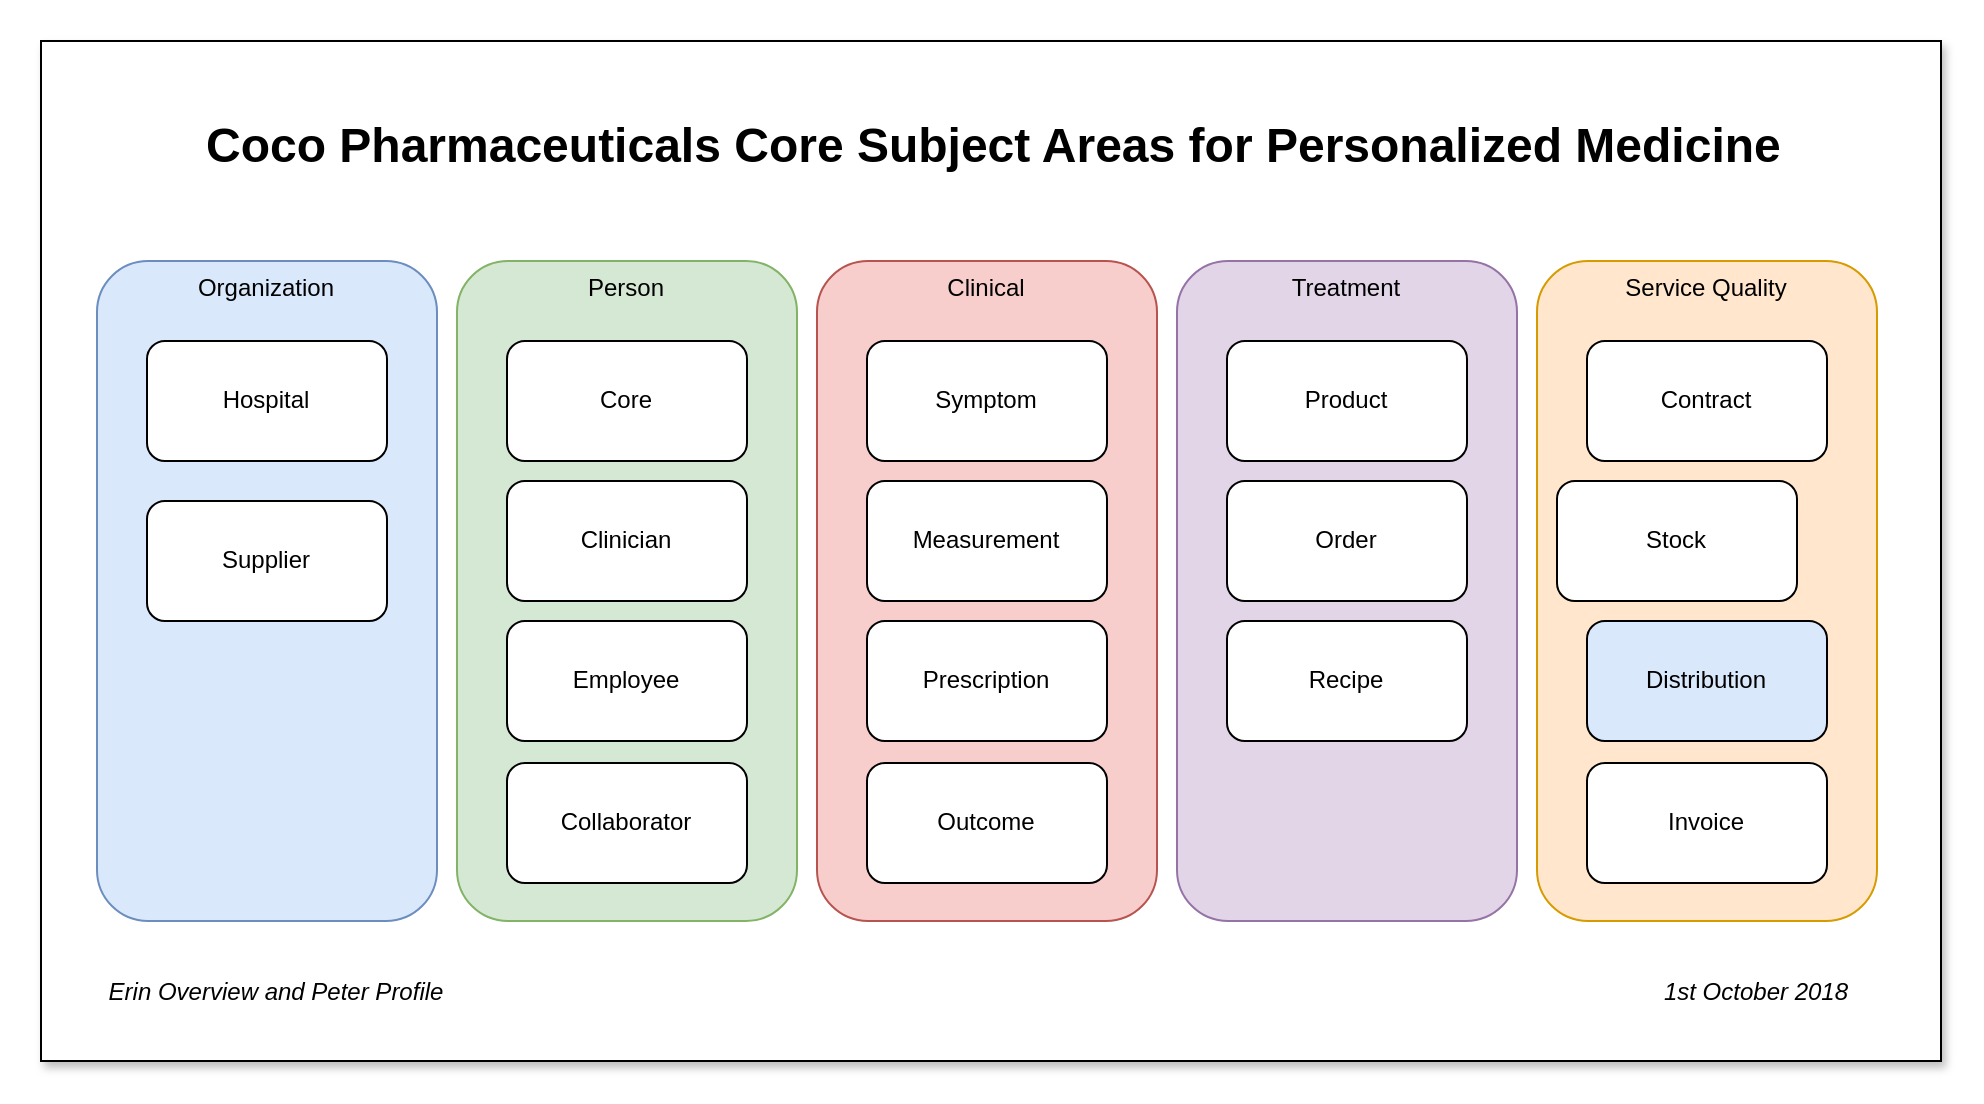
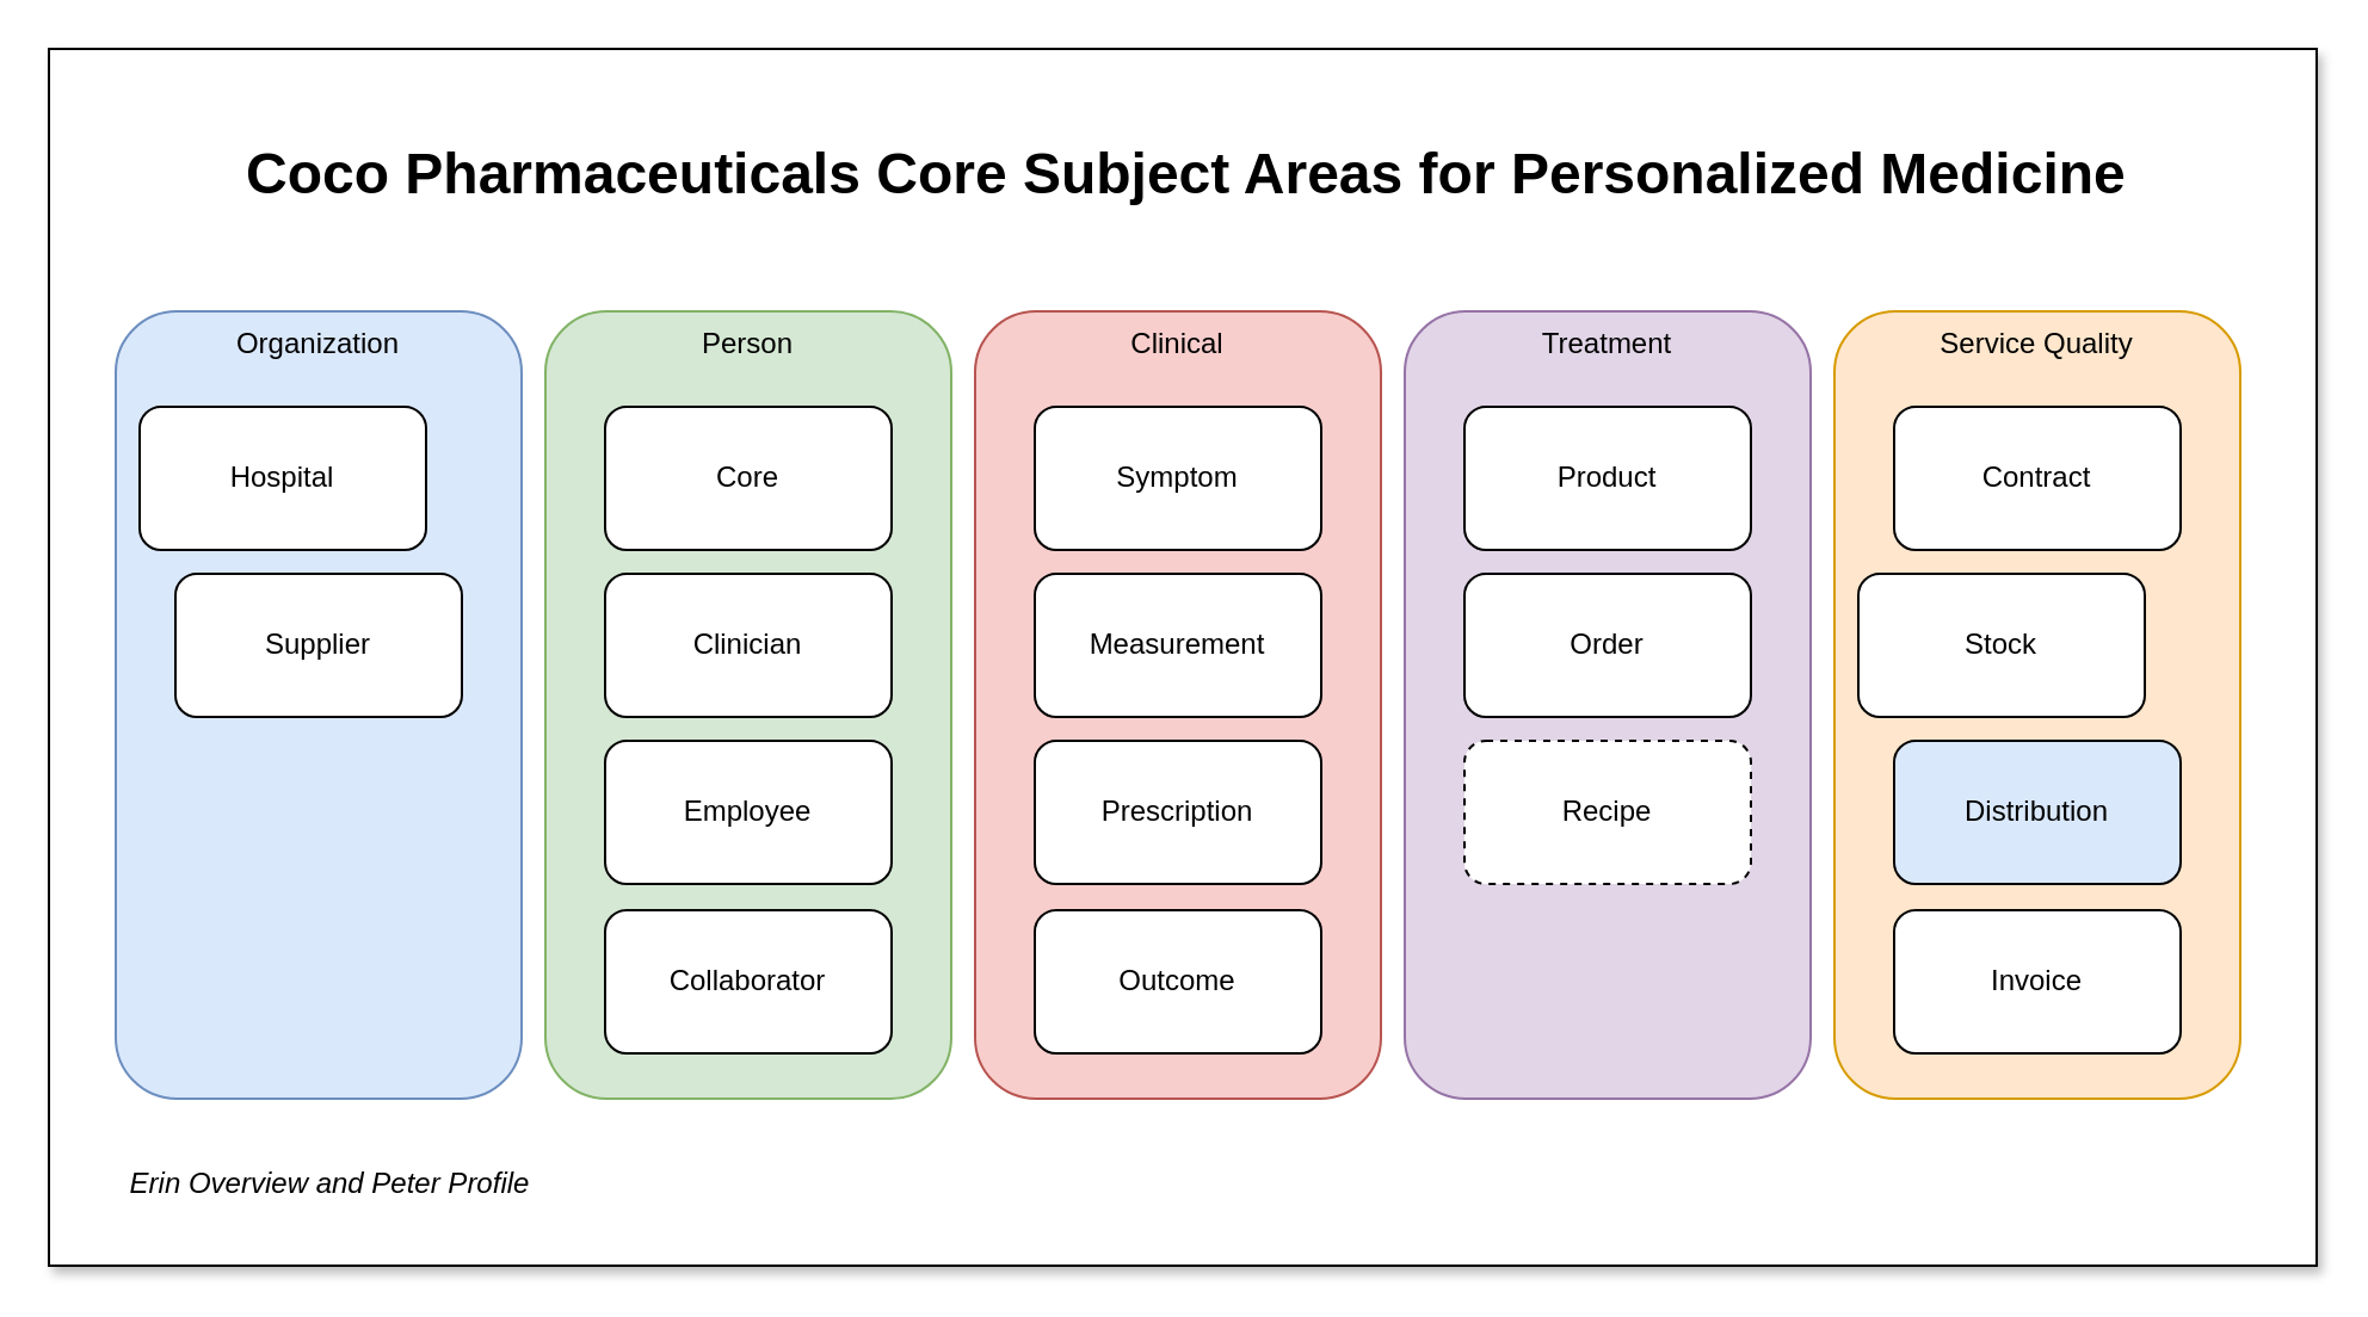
  <mxCell id="0" />
  <mxCell id="1" parent="0" />
  <mxCell id="2" value="" style="rounded=0;whiteSpace=wrap;html=1;shadow=1;" parent="1" vertex="1"><mxGeometry x="20" y="20" width="950" height="510" as="geometry" /></mxCell>
  <mxCell id="3" value="Treatment" style="rounded=1;whiteSpace=wrap;html=1;verticalAlign=top;fillColor=#e1d5e7;strokeColor=#9673a6;" parent="1" vertex="1"><mxGeometry x="588" y="130" width="170" height="330" as="geometry" /></mxCell>
  <mxCell id="4" value="Clinical" style="rounded=1;whiteSpace=wrap;html=1;verticalAlign=top;fillColor=#f8cecc;strokeColor=#b85450;" parent="1" vertex="1"><mxGeometry x="408" y="130" width="170" height="330" as="geometry" /></mxCell>
  <mxCell id="5" value="Person" style="rounded=1;whiteSpace=wrap;html=1;verticalAlign=top;fillColor=#d5e8d4;strokeColor=#82b366;" parent="1" vertex="1"><mxGeometry x="228" y="130" width="170" height="330" as="geometry" /></mxCell>
  <mxCell id="6" value="Organization" style="rounded=1;whiteSpace=wrap;html=1;verticalAlign=top;fillColor=#dae8fc;strokeColor=#6c8ebf;" parent="1" vertex="1"><mxGeometry x="48" y="130" width="170" height="330" as="geometry" /></mxCell>
- <mxCell id="7" value="Hospital" style="rounded=1;whiteSpace=wrap;html=1;" parent="1" vertex="1"><mxGeometry x="73" y="170" width="120" height="60" as="geometry" /></mxCell>
+ <mxCell id="7" value="Hospital" style="rounded=1;whiteSpace=wrap;html=1;" parent="1" vertex="1"><mxGeometry x="58" y="170" width="120" height="60" as="geometry" /></mxCell>
  <mxCell id="8" value="Prescription" style="rounded=1;whiteSpace=wrap;html=1;" parent="1" vertex="1"><mxGeometry x="433" y="310" width="120" height="60" as="geometry" /></mxCell>
  <mxCell id="9" value="Clinician" style="rounded=1;whiteSpace=wrap;html=1;" parent="1" vertex="1"><mxGeometry x="253" y="240" width="120" height="60" as="geometry" /></mxCell>
  <mxCell id="10" value="Core" style="rounded=1;whiteSpace=wrap;html=1;" parent="1" vertex="1"><mxGeometry x="253" y="170" width="120" height="60" as="geometry" /></mxCell>
  <mxCell id="11" value="Symptom" style="rounded=1;whiteSpace=wrap;html=1;" parent="1" vertex="1"><mxGeometry x="433" y="170" width="120" height="60" as="geometry" /></mxCell>
  <mxCell id="12" value="Measurement" style="rounded=1;whiteSpace=wrap;html=1;" parent="1" vertex="1"><mxGeometry x="433" y="240" width="120" height="60" as="geometry" /></mxCell>
  <mxCell id="13" value="Outcome" style="rounded=1;whiteSpace=wrap;html=1;" parent="1" vertex="1"><mxGeometry x="433" y="381" width="120" height="60" as="geometry" /></mxCell>
- <mxCell id="14" value="Supplier" style="rounded=1;whiteSpace=wrap;html=1;" parent="1" vertex="1"><mxGeometry x="73" y="250" width="120" height="60" as="geometry" /></mxCell>
+ <mxCell id="14" value="Supplier" style="rounded=1;whiteSpace=wrap;html=1;" parent="1" vertex="1"><mxGeometry x="73" y="240" width="120" height="60" as="geometry" /></mxCell>
  <mxCell id="15" value="Collaborator" style="rounded=1;whiteSpace=wrap;html=1;" parent="1" vertex="1"><mxGeometry x="253" y="381" width="120" height="60" as="geometry" /></mxCell>
  <mxCell id="16" value="Employee" style="rounded=1;whiteSpace=wrap;html=1;" parent="1" vertex="1"><mxGeometry x="253" y="310" width="120" height="60" as="geometry" /></mxCell>
  <mxCell id="17" value="Product" style="rounded=1;whiteSpace=wrap;html=1;" parent="1" vertex="1"><mxGeometry x="613" y="170" width="120" height="60" as="geometry" /></mxCell>
- <mxCell id="18" value="Recipe" style="rounded=1;whiteSpace=wrap;html=1;" parent="1" vertex="1"><mxGeometry x="613" y="310" width="120" height="60" as="geometry" /></mxCell>
+ <mxCell id="18" value="Recipe" style="rounded=1;whiteSpace=wrap;html=1;dashed=1;" parent="1" vertex="1"><mxGeometry x="613" y="310" width="120" height="60" as="geometry" /></mxCell>
  <mxCell id="19" value="Order" style="rounded=1;whiteSpace=wrap;html=1;" parent="1" vertex="1"><mxGeometry x="613" y="240" width="120" height="60" as="geometry" /></mxCell>
  <mxCell id="20" value="Service Quality" style="rounded=1;whiteSpace=wrap;html=1;verticalAlign=top;fillColor=#ffe6cc;strokeColor=#d79b00;" parent="1" vertex="1"><mxGeometry x="768" y="130" width="170" height="330" as="geometry" /></mxCell>
  <mxCell id="21" value="Contract" style="rounded=1;whiteSpace=wrap;html=1;" parent="1" vertex="1"><mxGeometry x="793" y="170" width="120" height="60" as="geometry" /></mxCell>
  <mxCell id="22" value="Stock" style="rounded=1;whiteSpace=wrap;html=1;" parent="1" vertex="1"><mxGeometry x="778" y="240" width="120" height="60" as="geometry" /></mxCell>
  <mxCell id="23" value="Distribution" style="rounded=1;whiteSpace=wrap;html=1;fillColor=#dae8fc;" parent="1" vertex="1"><mxGeometry x="793" y="310" width="120" height="60" as="geometry" /></mxCell>
  <mxCell id="24" value="Invoice" style="rounded=1;whiteSpace=wrap;html=1;" parent="1" vertex="1"><mxGeometry x="793" y="381" width="120" height="60" as="geometry" /></mxCell>
  <mxCell id="25" value="Erin Overview and Peter Profile" style="text;html=1;strokeColor=none;fillColor=none;align=center;verticalAlign=middle;whiteSpace=wrap;rounded=0;fontStyle=2" parent="1" vertex="1"><mxGeometry x="48" y="486" width="180" height="20" as="geometry" /></mxCell>
- <mxCell id="26" value="&lt;div style=&quot;text-align: right&quot;&gt;&lt;span&gt;1st October 2018&lt;/span&gt;&lt;/div&gt;" style="text;html=1;strokeColor=none;fillColor=none;align=center;verticalAlign=middle;whiteSpace=wrap;rounded=0;fontStyle=2" parent="1" vertex="1"><mxGeometry x="818" y="486" width="120" height="20" as="geometry" /></mxCell>
  <mxCell id="27" value="&lt;h1&gt;Coco Pharmaceuticals Core Subject Areas for Personalized Medicine&lt;/h1&gt;" style="text;html=1;strokeColor=none;fillColor=none;spacing=5;spacingTop=-20;whiteSpace=wrap;overflow=hidden;rounded=0;" parent="1" vertex="1"><mxGeometry x="98" y="53" width="830" height="50" as="geometry" /></mxCell>
